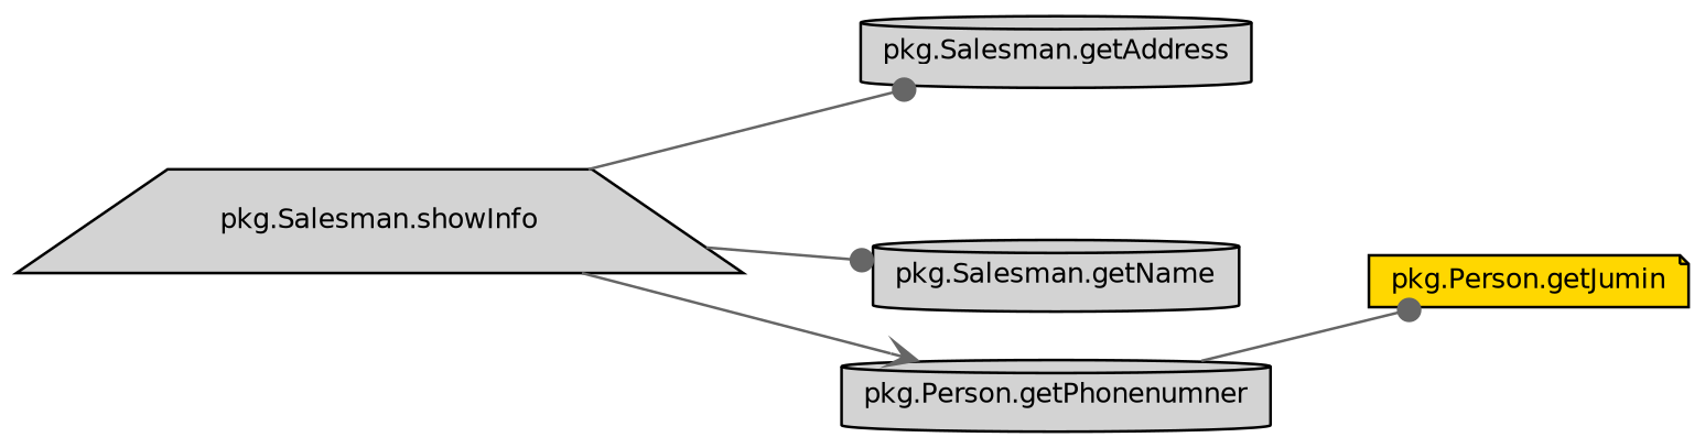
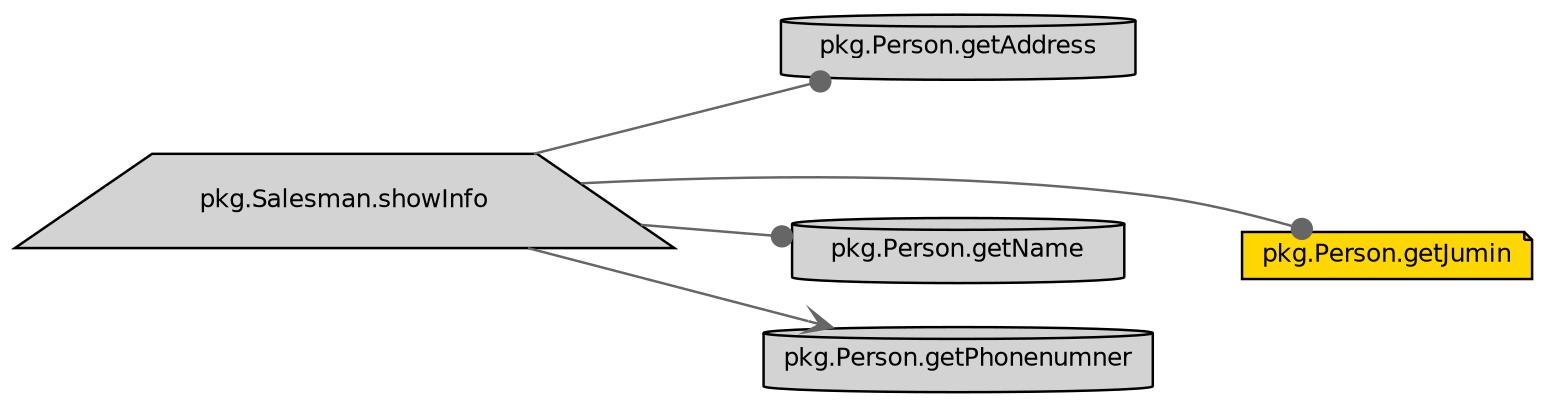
  digraph {
    rankdir=LR
    node [color=black fillcolor=lightgrey fontname=Helvetica fontsize=10 shape=cylinder style=filled]
    edge [arrowhead=dot color=gray40 fontname=Helvetica fontsize=10 labelfontname=Helvetica labelfontsize=10 style=solid]
    n1 [fontcolor=black height=0.2 label="pkg.Salesman.showInfo" shape=trapezium width=0.4]
-   n2 [height=0.2 label="pkg.Salesman.getAddress" width=0.4]
+   n2 [height=0.2 label="pkg.Person.getAddress" width=0.4]
    n3 [fillcolor=gold height=0.2 label="pkg.Person.getJumin" shape=note width=0.4]
-   n4 [height=0.2 label="pkg.Salesman.getName" width=0.4]
+   n4 [height=0.2 label="pkg.Person.getName" width=0.4]
    n5 [height=0.2 label="pkg.Person.getPhonenumner" width=0.4]
    n1 -> n2
-   n5 -> n3
+   n1 -> n3
    n1 -> n4
    n1 -> n5 [arrowhead=vee]
  }
